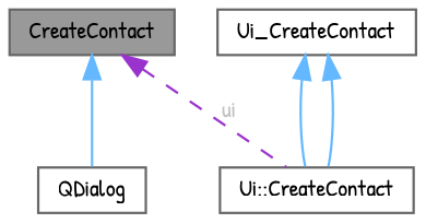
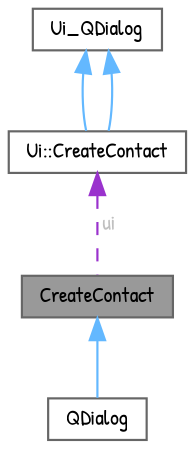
  digraph {
    fontname="Patrick Hand"
    node [color=gray40 fillcolor=white fontname="Patrick Hand" fontsize=10 shape=box style=filled]
    edge [color=steelblue1 dir=back fontname="Patrick Hand" fontsize=10 labelfontname=Helvetica labelfontsize=10 style=solid]
    n1 [fillcolor=grey60 fontcolor=black height=0.2 label=CreateContact width=0.4]
    n2 [height=0.2 label=QDialog width=0.4]
    n3 [height=0.2 label="Ui::CreateContact" width=0.4]
-   n4 [height=0.2 label=Ui_CreateContact width=0.4]
+   n4 [height=0.2 label=Ui_QDialog width=0.4]
    n1 -> n2
-   n1 -> n3 [color=darkorchid3 fontcolor=grey label=" ui" style=dashed]
+   n3 -> n1 [color=darkorchid3 fontcolor=grey label=" ui" style=dashed]
    n4 -> n3
    n4 -> n3
  }
